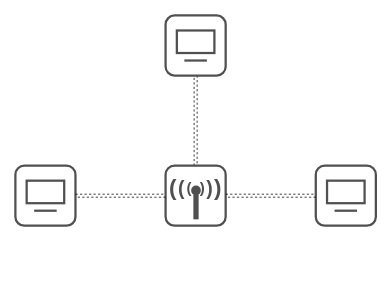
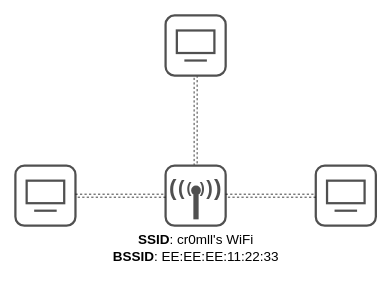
  <mxCell id="0" />
  <mxCell id="1" parent="0" />
  <mxCell id="2" value="" style="group" vertex="1" connectable="0" parent="1"><mxGeometry x="20" y="220" width="80" height="80" as="geometry" /></mxCell>
  <mxCell id="3" value="" style="rounded=1;whiteSpace=wrap;html=1;strokeWidth=3;strokeColor=#505050;" vertex="1" parent="2"><mxGeometry width="80" height="80" as="geometry" /></mxCell>
  <mxCell id="4" value="" style="rounded=0;whiteSpace=wrap;html=1;strokeColor=#505050;strokeWidth=3;" vertex="1" parent="2"><mxGeometry x="15" y="20" width="50" height="30" as="geometry" /></mxCell>
  <mxCell id="5" value="" style="endArrow=none;html=1;rounded=0;strokeWidth=3;strokeColor=#505050;" edge="1" parent="2"><mxGeometry width="50" height="50" relative="1" as="geometry"><mxPoint x="25" y="60" as="sourcePoint" /><mxPoint x="55" y="60" as="targetPoint" /></mxGeometry></mxCell>
  <mxCell id="6" style="edgeStyle=orthogonalEdgeStyle;rounded=0;orthogonalLoop=1;jettySize=auto;html=1;exitX=0.5;exitY=0;exitDx=0;exitDy=0;entryX=0.5;entryY=1;entryDx=0;entryDy=0;shape=link;dashed=1;" edge="1" parent="1" source="7" target="14"><mxGeometry relative="1" as="geometry" /></mxCell>
  <mxCell id="7" value="" style="rounded=1;whiteSpace=wrap;html=1;strokeWidth=3;strokeColor=#505050;" vertex="1" parent="1"><mxGeometry x="220" y="220" width="80" height="80" as="geometry" /></mxCell>
  <mxCell id="8" value="" style="rounded=0;whiteSpace=wrap;html=1;strokeColor=#505050;strokeWidth=3;fillColor=#505050;" vertex="1" parent="1"><mxGeometry x="258.5" y="260" width="4" height="30" as="geometry" /></mxCell>
  <mxCell id="9" value="" style="ellipse;whiteSpace=wrap;html=1;aspect=fixed;strokeColor=#505050;strokeWidth=3;fillColor=#505050;" vertex="1" parent="1"><mxGeometry x="255.5" y="248" width="10" height="10" as="geometry" /></mxCell>
  <mxCell id="10" value="&lt;font style=&quot;font-size: 20px;&quot; color=&quot;#505050&quot;&gt;(&amp;nbsp; )&lt;/font&gt;" style="text;html=1;align=center;verticalAlign=middle;resizable=0;points=[];autosize=1;strokeColor=none;fillColor=none;fontSize=18;fontStyle=1" vertex="1" parent="1"><mxGeometry x="235" y="230" width="50" height="40" as="geometry" /></mxCell>
  <mxCell id="11" value="&lt;font style=&quot;font-size: 26px;&quot;&gt;&lt;b&gt;&lt;font style=&quot;font-size: 26px;&quot; color=&quot;#505050&quot;&gt;( &amp;nbsp;&amp;nbsp; )&lt;/font&gt;&lt;/b&gt;&lt;/font&gt;" style="text;whiteSpace=wrap;html=1;fontSize=20;fontColor=#505050;" vertex="1" parent="1"><mxGeometry x="235" y="228" width="60" height="50" as="geometry" /></mxCell>
  <mxCell id="12" value="&lt;font style=&quot;font-size: 30px;&quot;&gt;&lt;b&gt;&lt;font style=&quot;font-size: 30px;&quot; color=&quot;#505050&quot;&gt;( &amp;nbsp; &amp;nbsp;&amp;nbsp; )&lt;/font&gt;&lt;/b&gt;&lt;/font&gt;" style="text;whiteSpace=wrap;html=1;fontSize=20;fontColor=#505050;" vertex="1" parent="1"><mxGeometry x="222.75" y="225" width="74.5" height="50" as="geometry" /></mxCell>
  <mxCell id="13" value="" style="group" vertex="1" connectable="0" parent="1"><mxGeometry x="220" y="20" width="80" height="80" as="geometry" /></mxCell>
  <mxCell id="14" value="" style="rounded=1;whiteSpace=wrap;html=1;strokeWidth=3;strokeColor=#505050;" vertex="1" parent="13"><mxGeometry width="80" height="80" as="geometry" /></mxCell>
  <mxCell id="15" value="" style="rounded=0;whiteSpace=wrap;html=1;strokeColor=#505050;strokeWidth=3;" vertex="1" parent="13"><mxGeometry x="15" y="20" width="50" height="30" as="geometry" /></mxCell>
  <mxCell id="16" value="" style="endArrow=none;html=1;rounded=0;strokeWidth=3;strokeColor=#505050;" edge="1" parent="13"><mxGeometry width="50" height="50" relative="1" as="geometry"><mxPoint x="25" y="60" as="sourcePoint" /><mxPoint x="55" y="60" as="targetPoint" /></mxGeometry></mxCell>
  <mxCell id="17" style="edgeStyle=orthogonalEdgeStyle;shape=link;rounded=0;orthogonalLoop=1;jettySize=auto;html=1;exitX=1;exitY=0.5;exitDx=0;exitDy=0;entryX=0;entryY=0.5;entryDx=0;entryDy=0;dashed=1;" edge="1" parent="1" source="3" target="7"><mxGeometry relative="1" as="geometry" /></mxCell>
  <mxCell id="18" value="" style="group" vertex="1" connectable="0" parent="1"><mxGeometry x="420" y="220" width="80" height="80" as="geometry" /></mxCell>
  <mxCell id="19" value="" style="rounded=1;whiteSpace=wrap;html=1;strokeWidth=3;strokeColor=#505050;" vertex="1" parent="18"><mxGeometry width="80" height="80" as="geometry" /></mxCell>
  <mxCell id="20" value="" style="rounded=0;whiteSpace=wrap;html=1;strokeColor=#505050;strokeWidth=3;" vertex="1" parent="18"><mxGeometry x="15" y="20" width="50" height="30" as="geometry" /></mxCell>
  <mxCell id="21" value="" style="endArrow=none;html=1;rounded=0;strokeWidth=3;strokeColor=#505050;" edge="1" parent="18"><mxGeometry width="50" height="50" relative="1" as="geometry"><mxPoint x="25" y="60" as="sourcePoint" /><mxPoint x="55" y="60" as="targetPoint" /></mxGeometry></mxCell>
  <mxCell id="22" style="edgeStyle=orthogonalEdgeStyle;shape=link;rounded=0;orthogonalLoop=1;jettySize=auto;html=1;exitX=0;exitY=0.5;exitDx=0;exitDy=0;entryX=1;entryY=0.5;entryDx=0;entryDy=0;dashed=1;" edge="1" parent="1" source="19" target="7"><mxGeometry relative="1" as="geometry" /></mxCell>
+ <mxCell id="23" value="&lt;div style=&quot;font-size: 18px;&quot;&gt;&lt;font style=&quot;font-size: 18px;&quot;&gt;&lt;b&gt;SSID&lt;/b&gt;: cr0mll's WiFi&lt;br&gt;&lt;/font&gt;&lt;/div&gt;&lt;div style=&quot;font-size: 18px;&quot;&gt;&lt;font style=&quot;font-size: 18px;&quot;&gt;&lt;b&gt;BSSID&lt;/b&gt;: EE:EE:EE:11:22:33&lt;br&gt;&lt;/font&gt;&lt;/div&gt;" style="text;html=1;align=center;verticalAlign=middle;resizable=0;points=[];autosize=1;strokeColor=none;fillColor=none;" vertex="1" parent="1"><mxGeometry x="140" y="300" width="240" height="60" as="geometry" /></mxCell>
